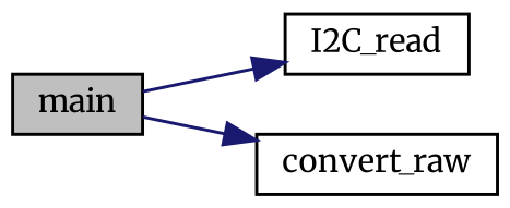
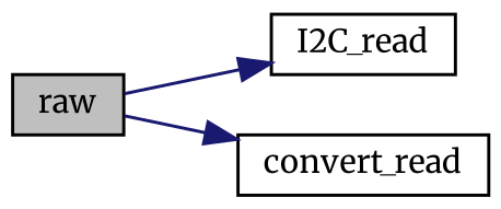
  digraph {
    fontname=Merriweather
    rankdir=LR
    node [color=black fillcolor=white fontname=Merriweather fontsize=10 shape=record style=filled]
    edge [color=midnightblue fontname=Merriweather fontsize=10 labelfontname=Helvetica labelfontsize=10 style=solid]
-   n1 [fillcolor=grey75 fontcolor=black height=0.2 label=main width=0.4]
+   n1 [fillcolor=grey75 fontcolor=black height=0.2 label=raw width=0.4]
    n2 [height=0.2 label=I2C_read width=0.4]
-   n3 [height=0.2 label=convert_raw width=0.4]
+   n3 [height=0.2 label=convert_read width=0.4]
    n1 -> n2
    n1 -> n3
  }
